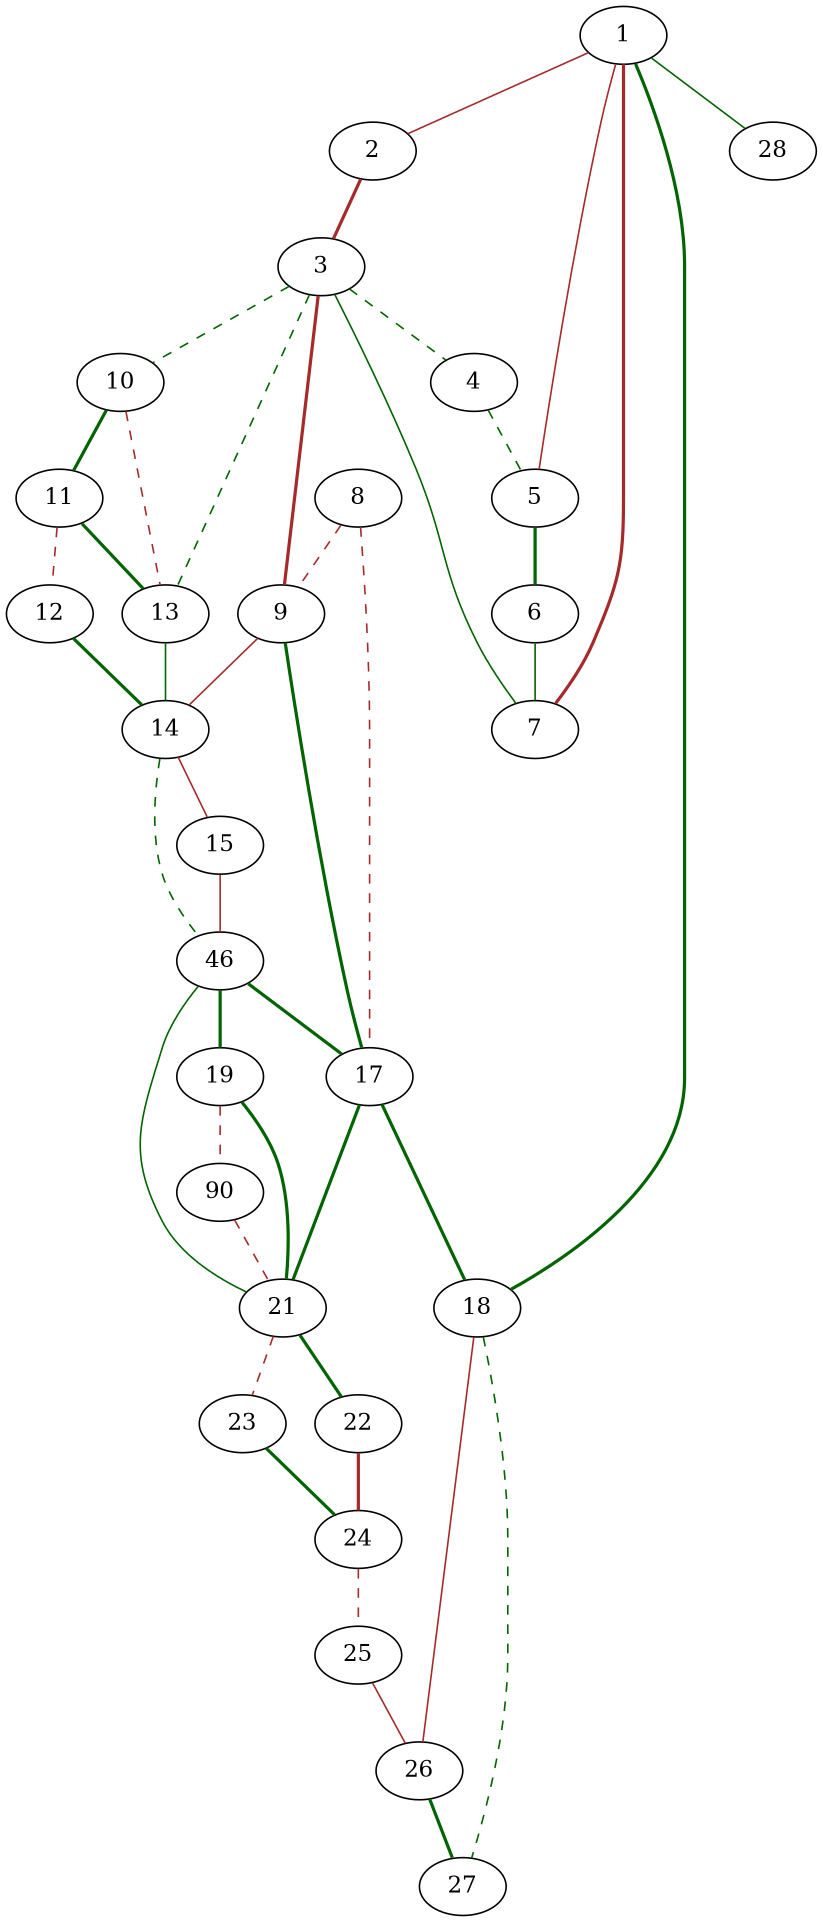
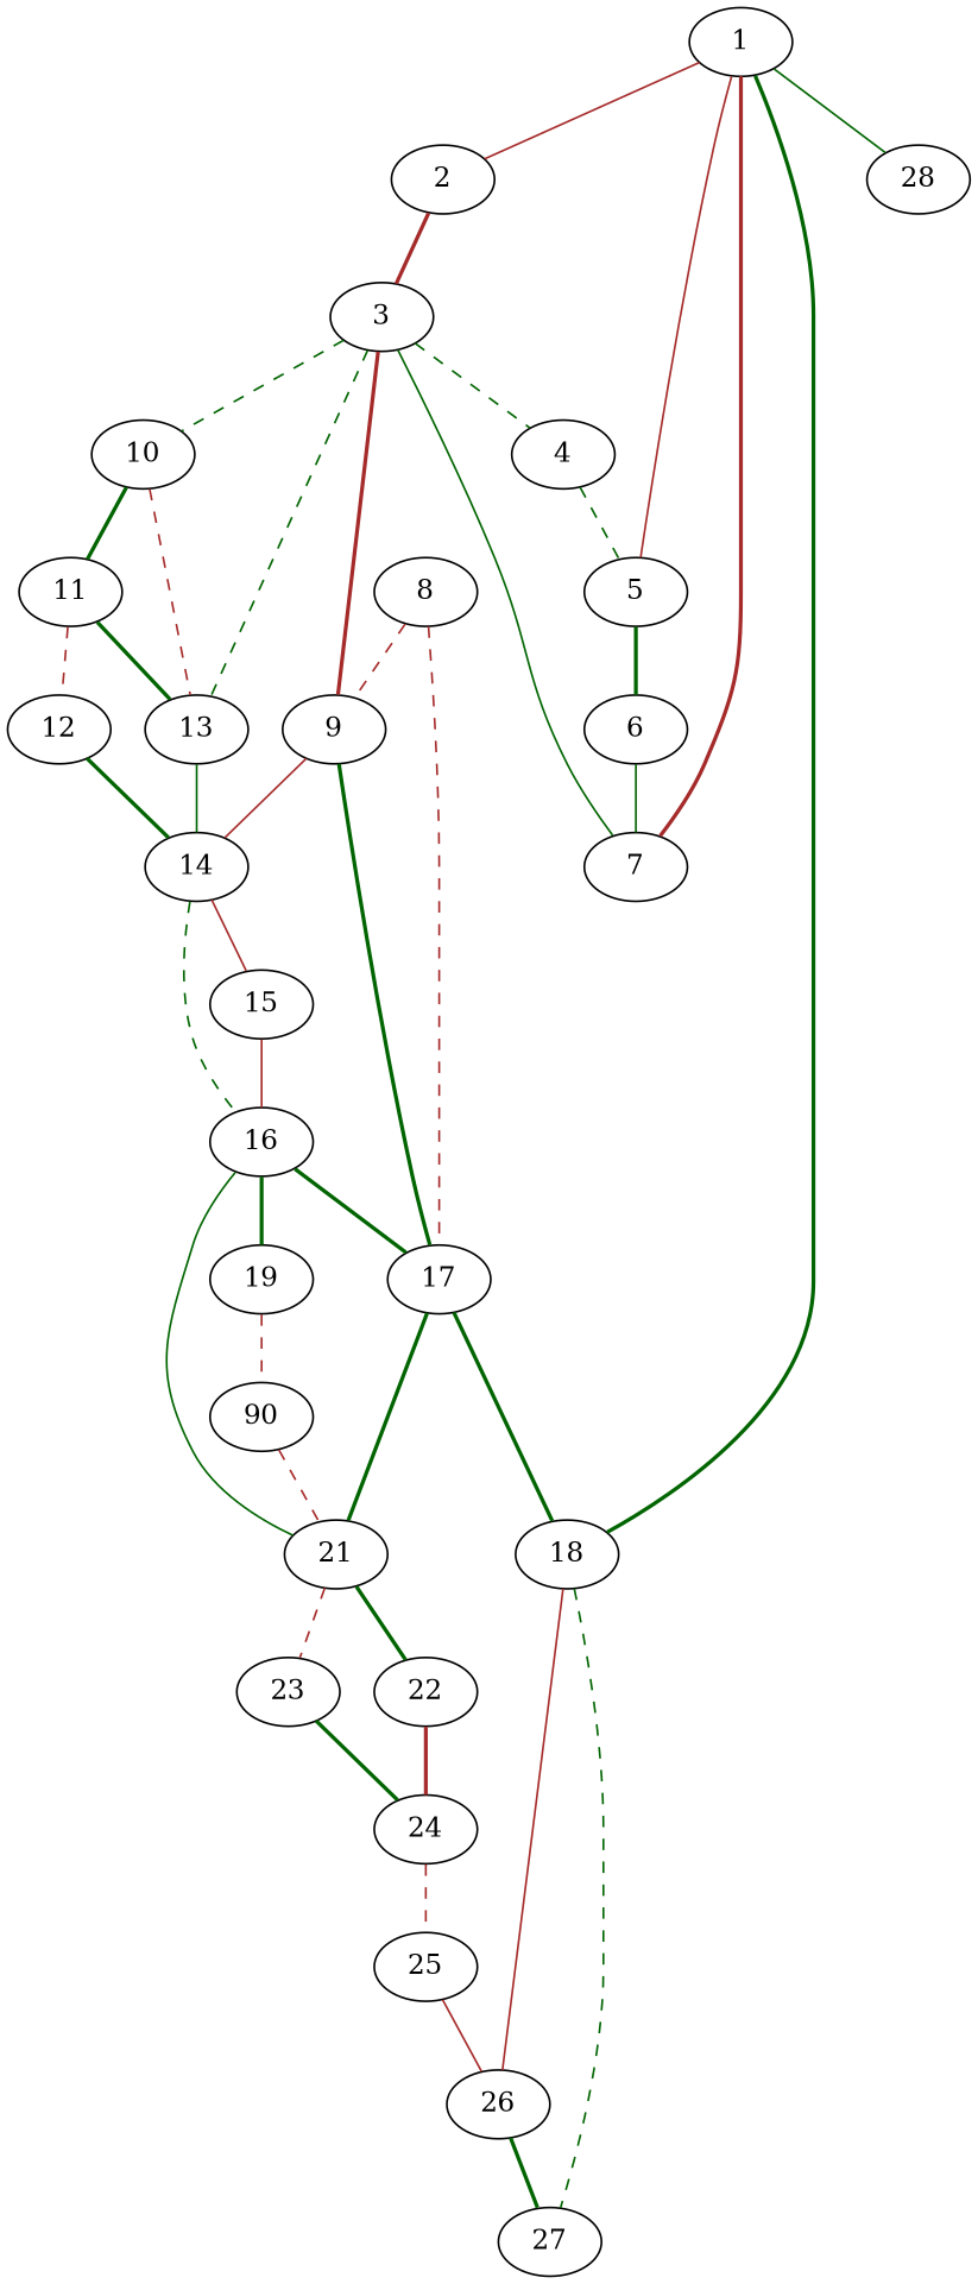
  graph {
    edge [color=darkgreen style=bold]
    1
    2
    5
    7
    18
    28
    3
    6
    26
    27
    4
    9
    10
    13
    23
    24
    17
    14
    11
    21
    15
-   16 [label=46]
+   16
    12
    8
    22
    19
    n27 [label=90]
    25
    1 -- 2 [color=brown style=solid]
    1 -- 5 [color=brown style=solid]
    1 -- 7 [color=brown]
    1 -- 18
    1 -- 28 [style=solid]
    2 -- 3 [color=brown]
    5 -- 6
    18 -- 26 [color=brown style=solid]
    18 -- 27 [style=dashed]
    3 -- 7 [style=solid]
    3 -- 4 [style=dashed]
    3 -- 9 [color=brown]
    3 -- 10 [style=dashed]
    3 -- 13 [style=dashed]
    6 -- 7 [style=solid]
    26 -- 27
    4 -- 5 [style=dashed]
    9 -- 17
    9 -- 14 [color=brown style=solid]
    10 -- 13 [color=brown style=dashed]
    10 -- 11
    13 -- 14 [style=solid]
    23 -- 24
    24 -- 25 [color=brown style=dashed]
    17 -- 18
    17 -- 21
    14 -- 15 [color=brown style=solid]
    14 -- 16 [style=dashed]
    11 -- 13
    11 -- 12 [color=brown style=dashed]
    21 -- 23 [color=brown style=dashed]
    21 -- 22
    15 -- 16 [color=brown style=solid]
    16 -- 17
    16 -- 21 [style=solid]
    16 -- 19
    12 -- 14
    8 -- 9 [color=brown style=dashed]
    8 -- 17 [color=brown style=dashed]
    22 -- 24 [color=brown]
-   19 -- 21
    19 -- n27 [color=brown style=dashed]
    n27 -- 21 [color=brown style=dashed]
    25 -- 26 [color=brown style=solid]
  }
